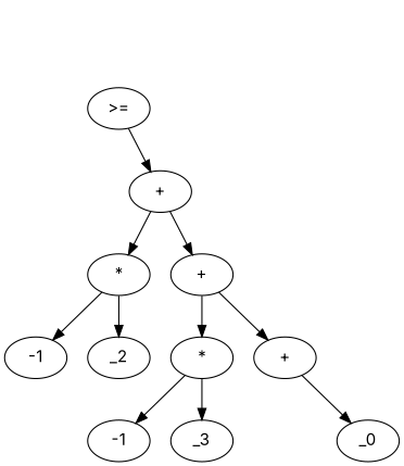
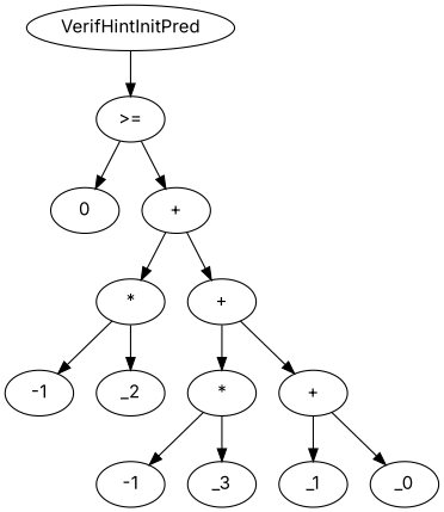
  digraph {
    fontname=Inter
    node [fontname=Inter]
    edge [fontname=Inter]
+   n1 [label=VerifHintInitPred]
    n2 [label=">="]
+   n3 [label=0]
    n4 [label="+"]
    n5 [label="*"]
    n6 [label="+"]
    n7 [label=-1]
    n8 [label=_2]
    n9 [label="*"]
    n10 [label="+"]
    n11 [label=-1]
    n12 [label=_3]
+   n13 [label=_1]
    n14 [label=_0]
+   n1 -> n2
+   n2 -> n3
    n2 -> n4
    n4 -> n5
    n4 -> n6
    n5 -> n7
    n5 -> n8
    n6 -> n9
    n6 -> n10
    n9 -> n11
    n9 -> n12
+   n10 -> n13
    n10 -> n14
  }
